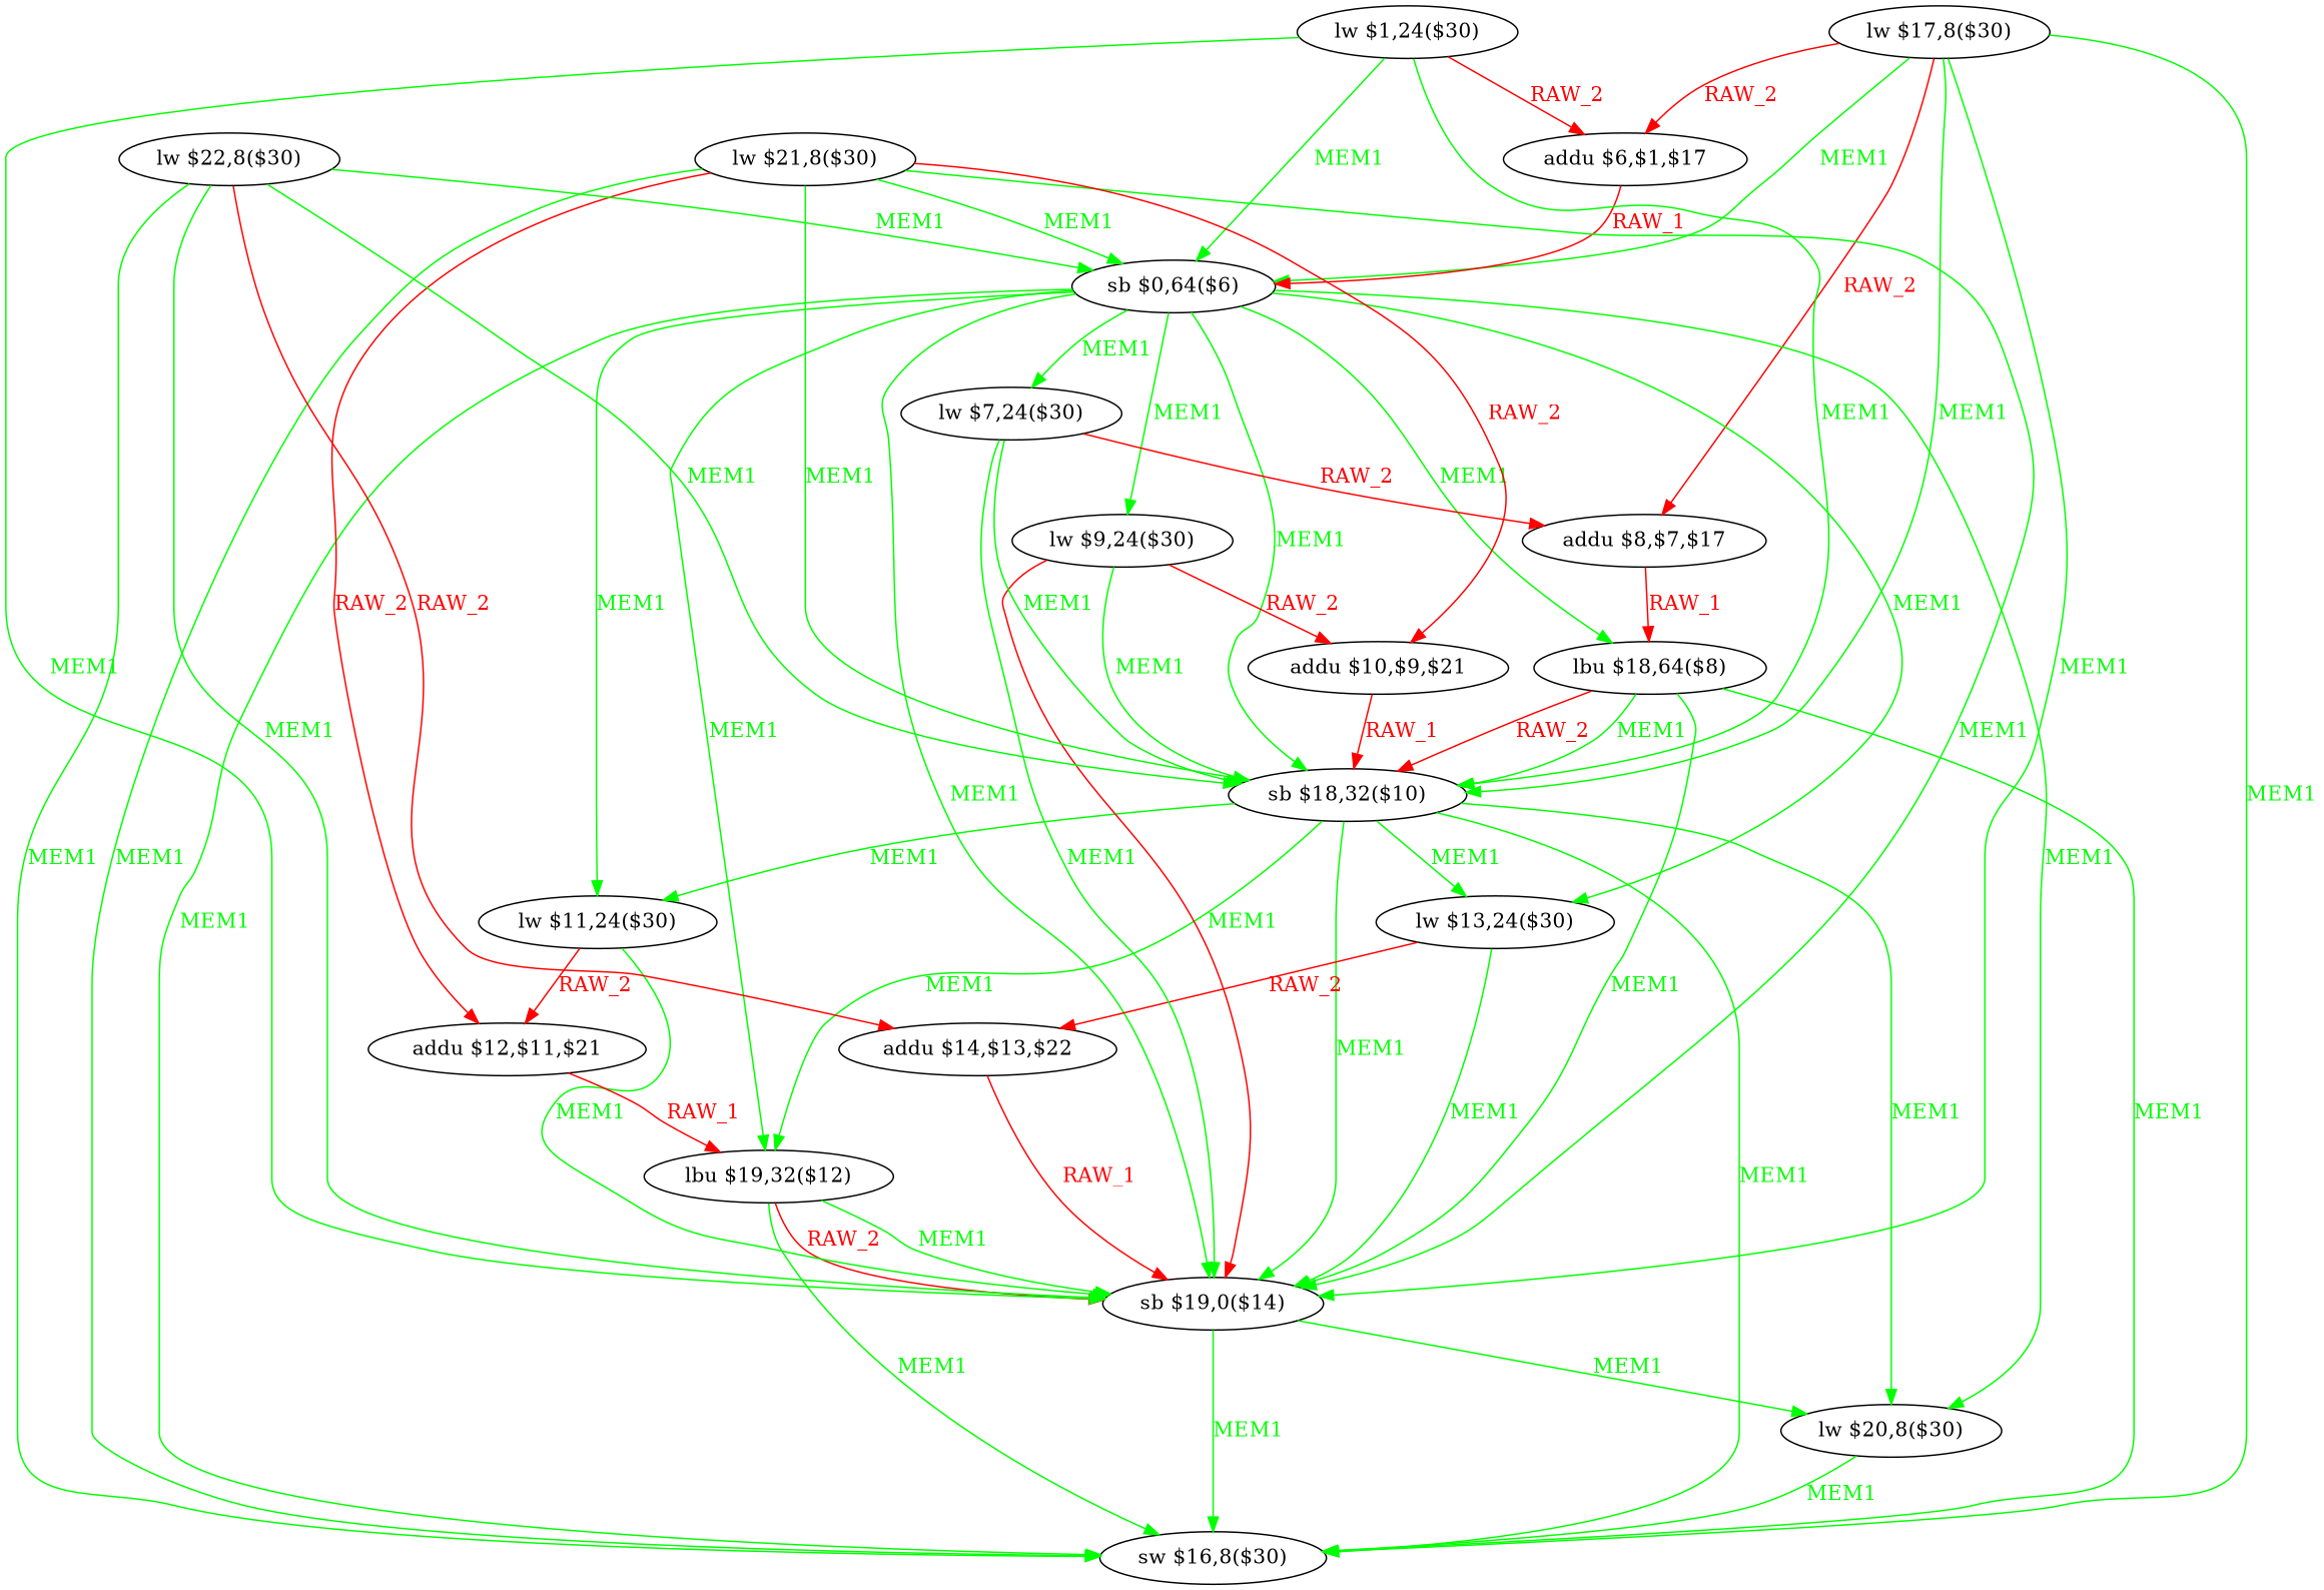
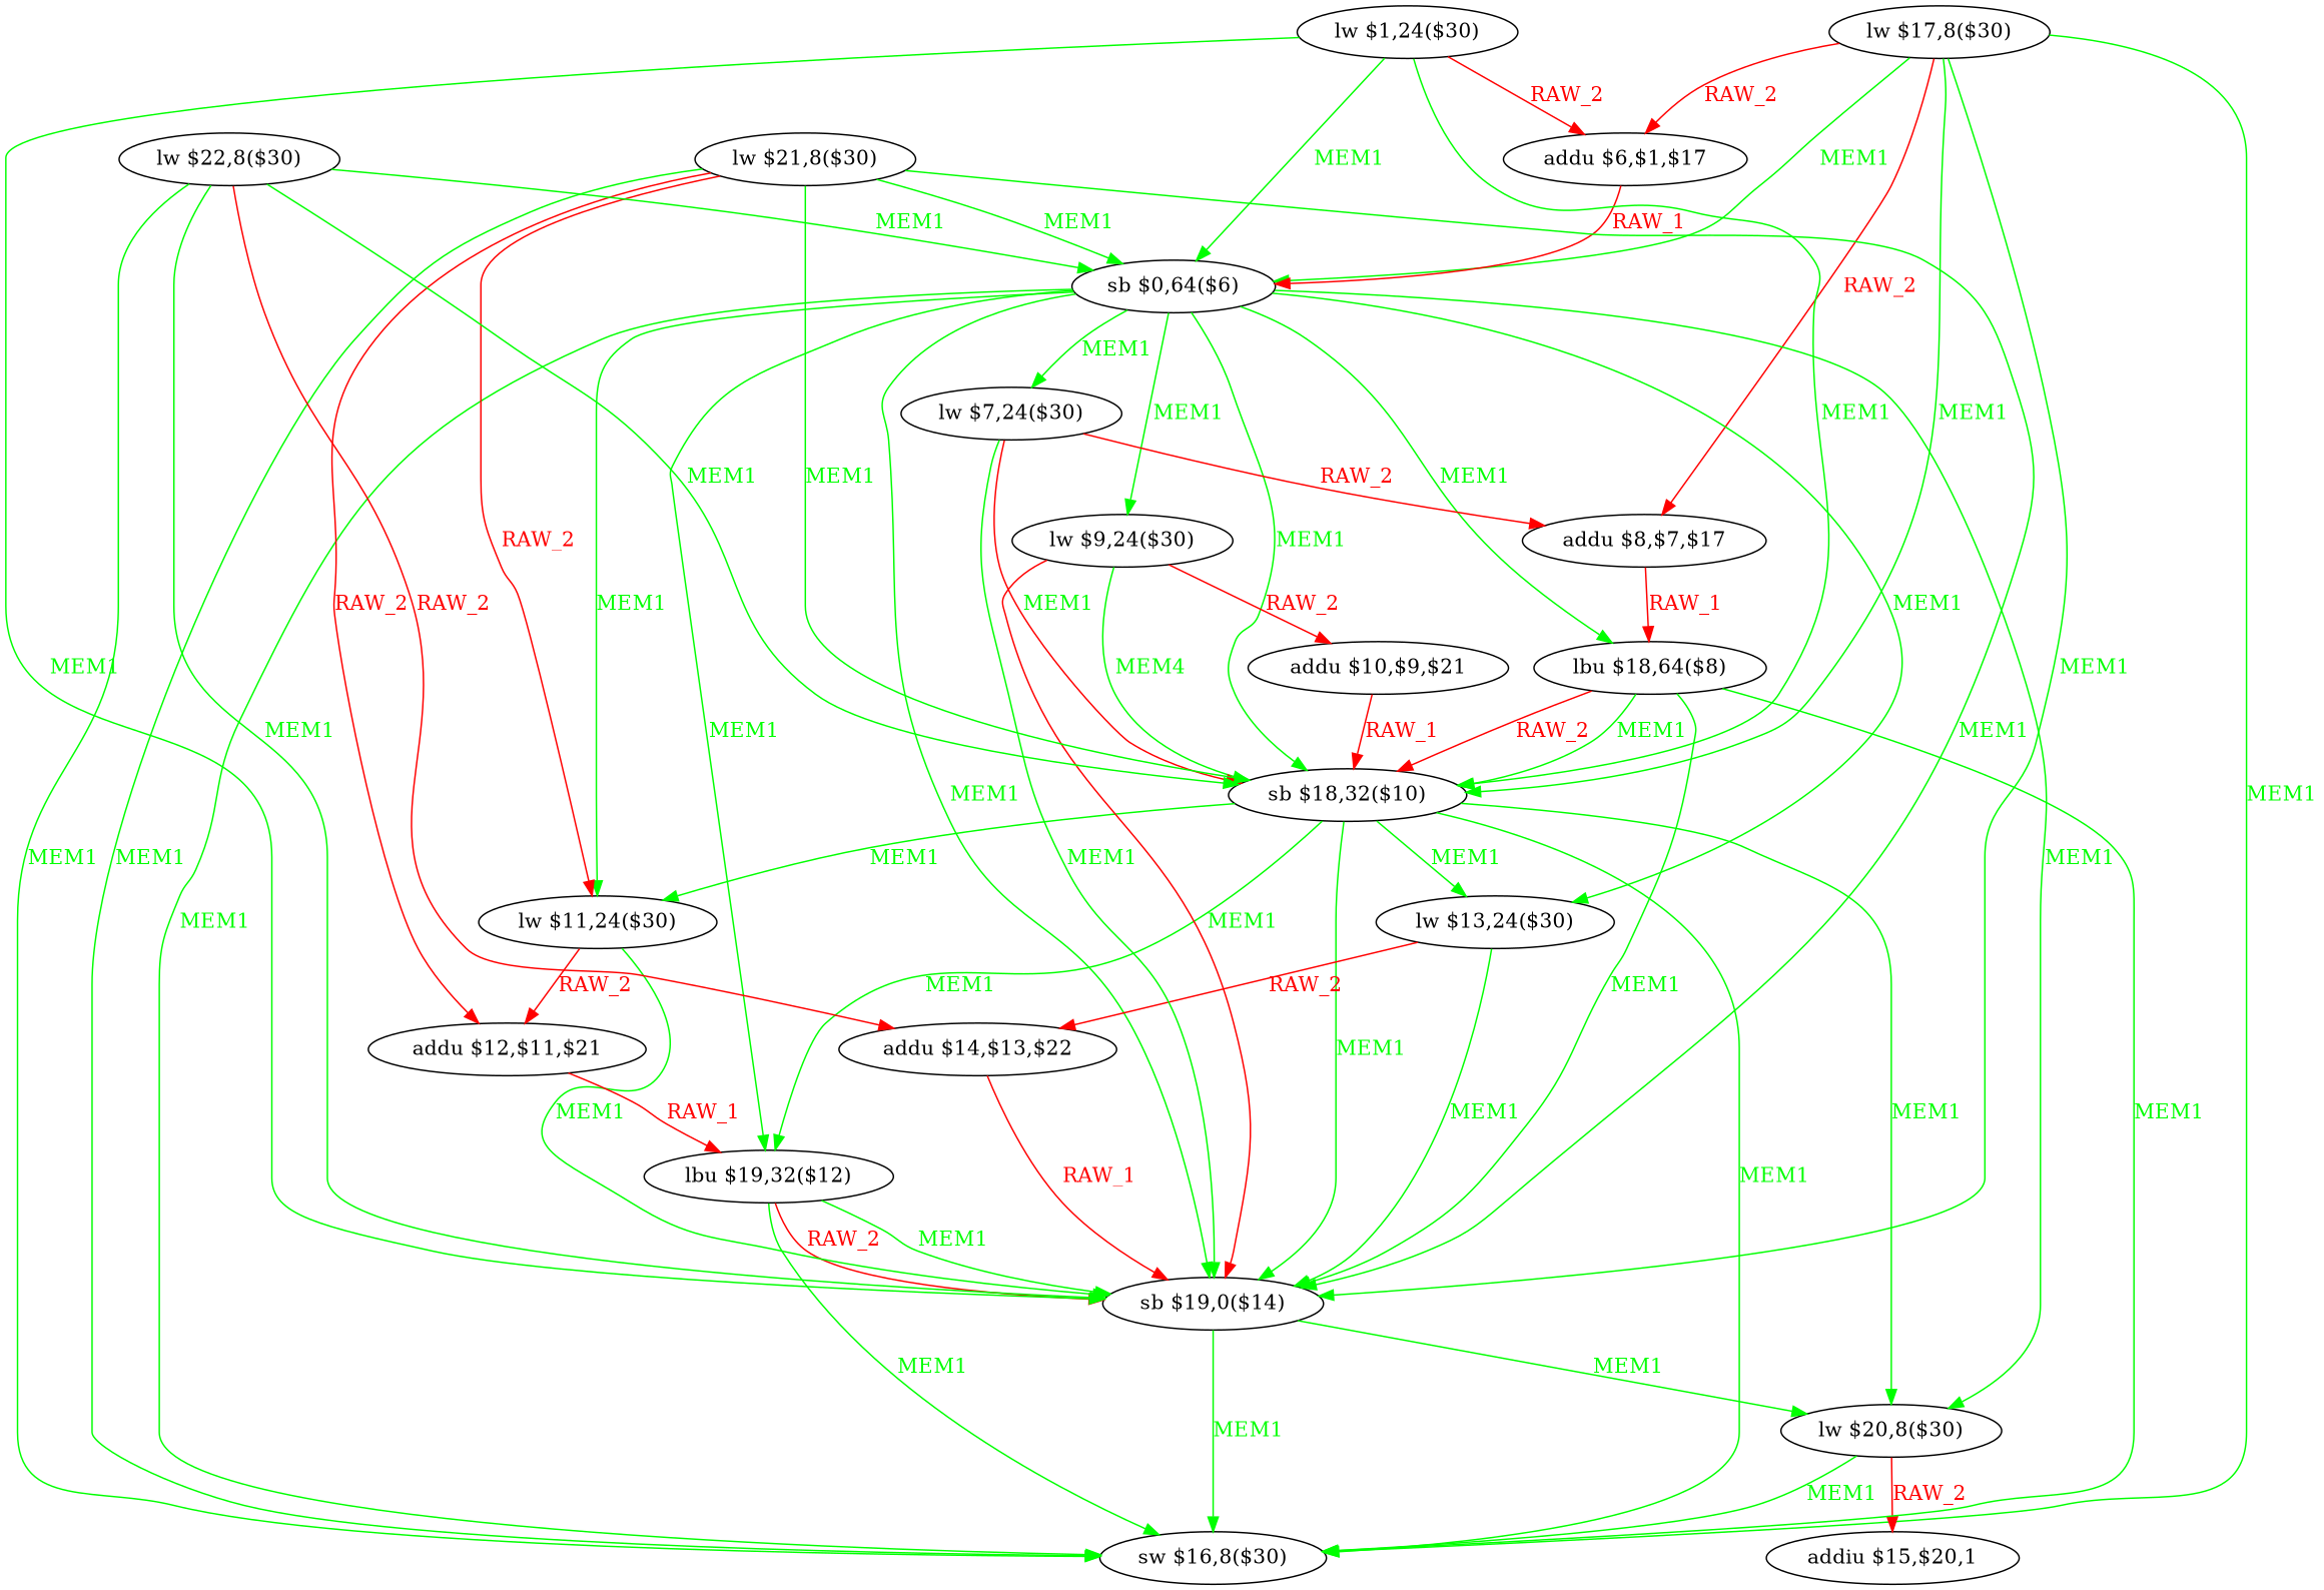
  digraph {
    node [shape=ellipse]
    edge [color=green fontcolor=green]
    n1 [label="lw $17,8($30)"]
    n2 [label="sw $16,8($30)"]
    n3 [label="sb $19,0($14)"]
    n4 [label="sb $18,32($10)"]
    n5 [label="addu $8,$7,$17"]
    n6 [label="sb $0,64($6)"]
    n7 [label="addu $6,$1,$17"]
    n8 [label="lw $20,8($30)"]
    n9 [label="lw $13,24($30)"]
    n10 [label="lbu $19,32($12)"]
    n11 [label="lw $11,24($30)"]
    n12 [label="lbu $18,64($8)"]
    n13 [label="lw $9,24($30)"]
    n14 [label="lw $7,24($30)"]
+   n15 [label="addiu $15,$20,1"]
    n16 [label="addu $14,$13,$22"]
    n17 [label="addu $12,$11,$21"]
    n18 [label="addu $10,$9,$21"]
    n19 [label="lw $1,24($30)"]
    n20 [label="lw $21,8($30)"]
    n21 [label="lw $22,8($30)"]
    n1 -> n2 [label=MEM1]
    n1 -> n3 [label=MEM1]
    n1 -> n4 [label=MEM1]
    n1 -> n5 [color=red fontcolor=red label=RAW_2]
    n1 -> n6 [label=MEM1]
    n1 -> n7 [color=red fontcolor=red label=RAW_2]
    n3 -> n2 [label=MEM1]
    n3 -> n8 [label=MEM1]
    n4 -> n2 [label=MEM1]
    n4 -> n3 [label=MEM1]
    n4 -> n8 [label=MEM1]
    n4 -> n9 [label=MEM1]
    n4 -> n10 [label=MEM1]
    n4 -> n11 [label=MEM1]
    n5 -> n12 [color=red fontcolor=red label=RAW_1]
    n6 -> n2 [label=MEM1]
    n6 -> n3 [label=MEM1]
    n6 -> n4 [label=MEM1]
    n6 -> n8 [label=MEM1]
    n6 -> n9 [label=MEM1]
    n6 -> n10 [label=MEM1]
    n6 -> n11 [label=MEM1]
    n6 -> n12 [label=MEM1]
    n6 -> n13 [label=MEM1]
    n6 -> n14 [label=MEM1]
    n7 -> n6 [color=red fontcolor=red label=RAW_1]
    n8 -> n2 [label=MEM1]
+   n8 -> n15 [color=red fontcolor=red label=RAW_2]
    n9 -> n3 [label=MEM1]
    n9 -> n16 [color=red fontcolor=red label=RAW_2]
    n10 -> n2 [label=MEM1]
    n10 -> n3 [color=red fontcolor=red label=RAW_2]
    n10 -> n3 [label=MEM1]
    n11 -> n3 [label=MEM1]
    n11 -> n17 [color=red fontcolor=red label=RAW_2]
    n12 -> n2 [label=MEM1]
    n12 -> n3 [label=MEM1]
    n12 -> n4 [color=red fontcolor=red label=RAW_2]
    n12 -> n4 [label=MEM1]
    n13 -> n3 [color=red label=MEM1]
-   n13 -> n4 [label=MEM1]
+   n13 -> n4 [label=MEM4]
    n13 -> n18 [color=red fontcolor=red label=RAW_2]
    n14 -> n3 [label=MEM1]
-   n14 -> n4 [label=MEM1]
+   n14 -> n4 [color=red label=MEM1]
    n14 -> n5 [color=red fontcolor=red label=RAW_2]
    n16 -> n3 [color=red fontcolor=red label=RAW_1]
    n17 -> n10 [color=red fontcolor=red label=RAW_1]
    n18 -> n4 [color=red fontcolor=red label=RAW_1]
    n19 -> n3 [label=MEM1]
    n19 -> n4 [label=MEM1]
    n19 -> n6 [label=MEM1]
    n19 -> n7 [color=red fontcolor=red label=RAW_2]
    n20 -> n2 [label=MEM1]
    n20 -> n3 [label=MEM1]
    n20 -> n4 [label=MEM1]
    n20 -> n6 [label=MEM1]
    n20 -> n17 [color=red fontcolor=red label=RAW_2]
-   n20 -> n18 [color=red fontcolor=red label=RAW_2]
+   n20 -> n11 [color=red fontcolor=red label=RAW_2]
    n21 -> n2 [label=MEM1]
    n21 -> n3 [label=MEM1]
    n21 -> n4 [label=MEM1]
    n21 -> n6 [label=MEM1]
    n21 -> n16 [color=red fontcolor=red label=RAW_2]
  }
